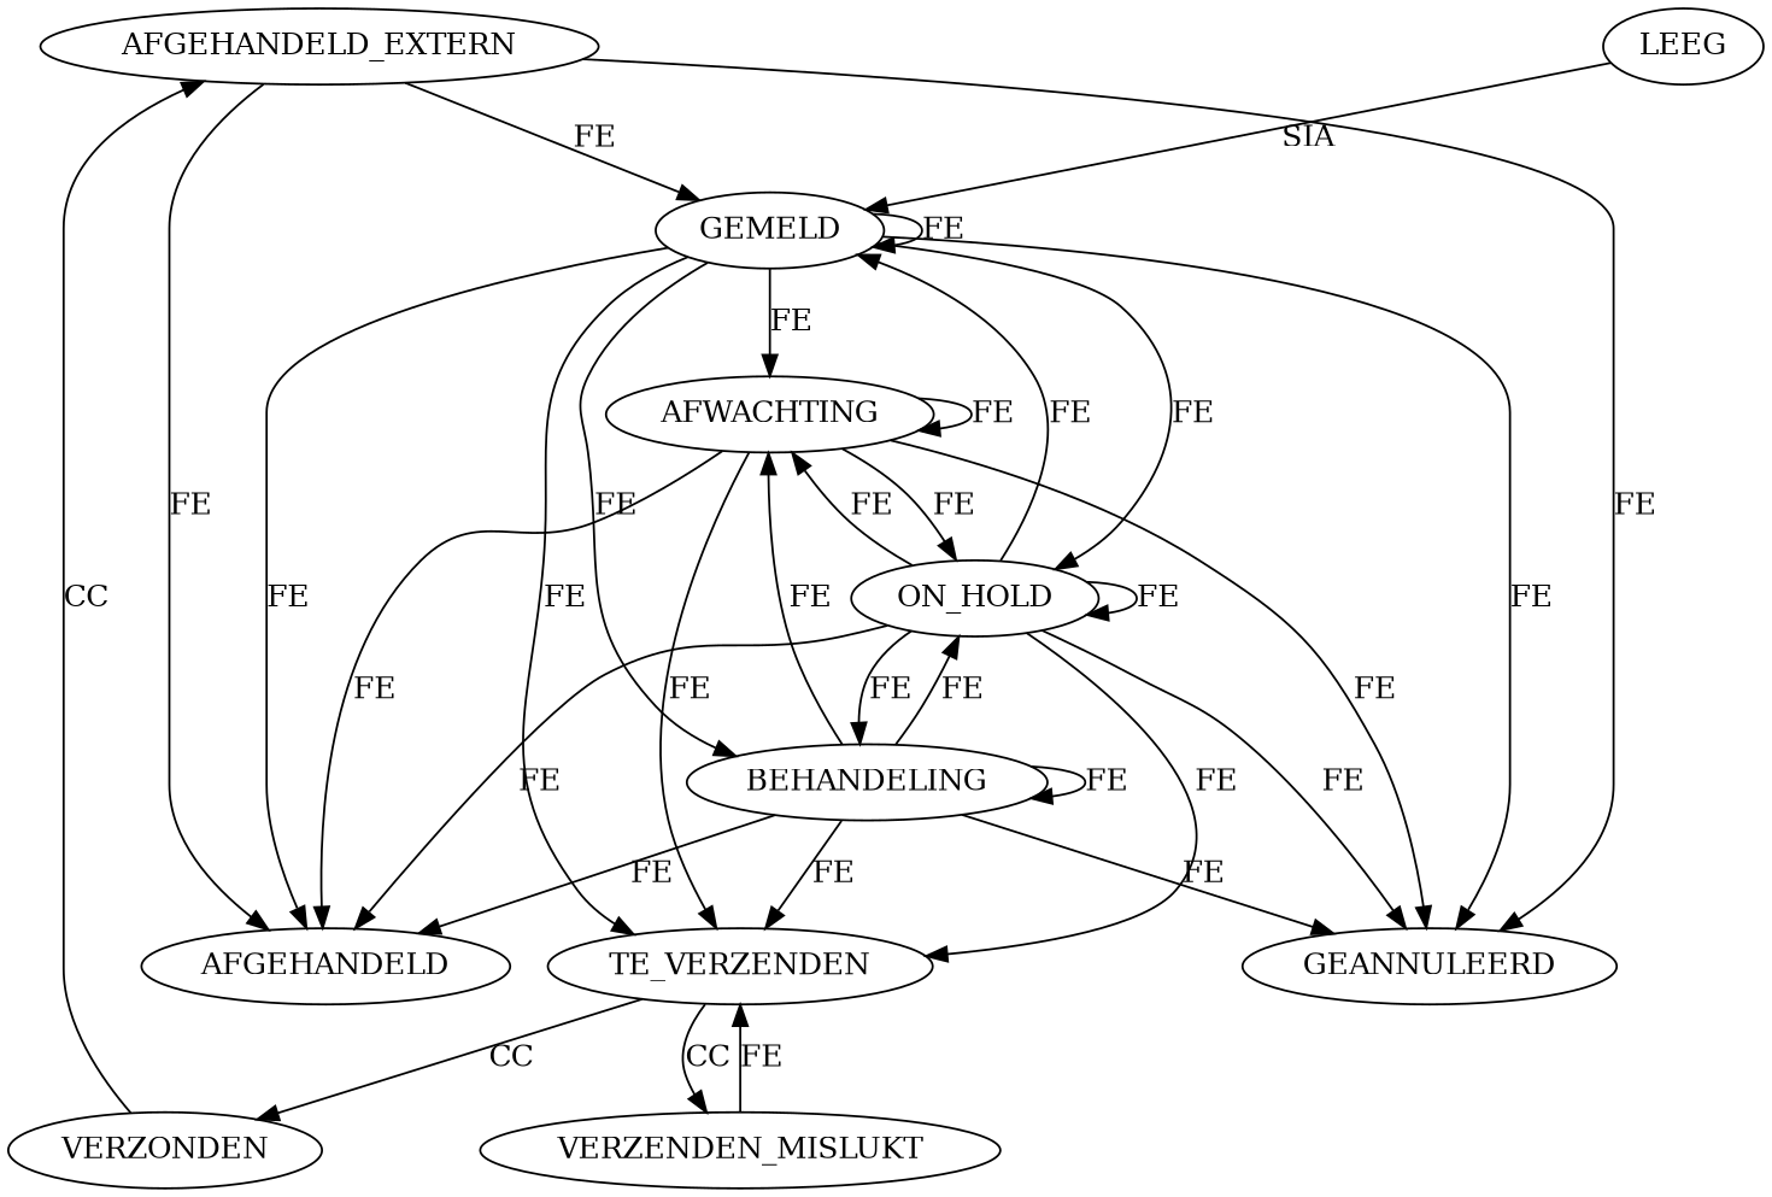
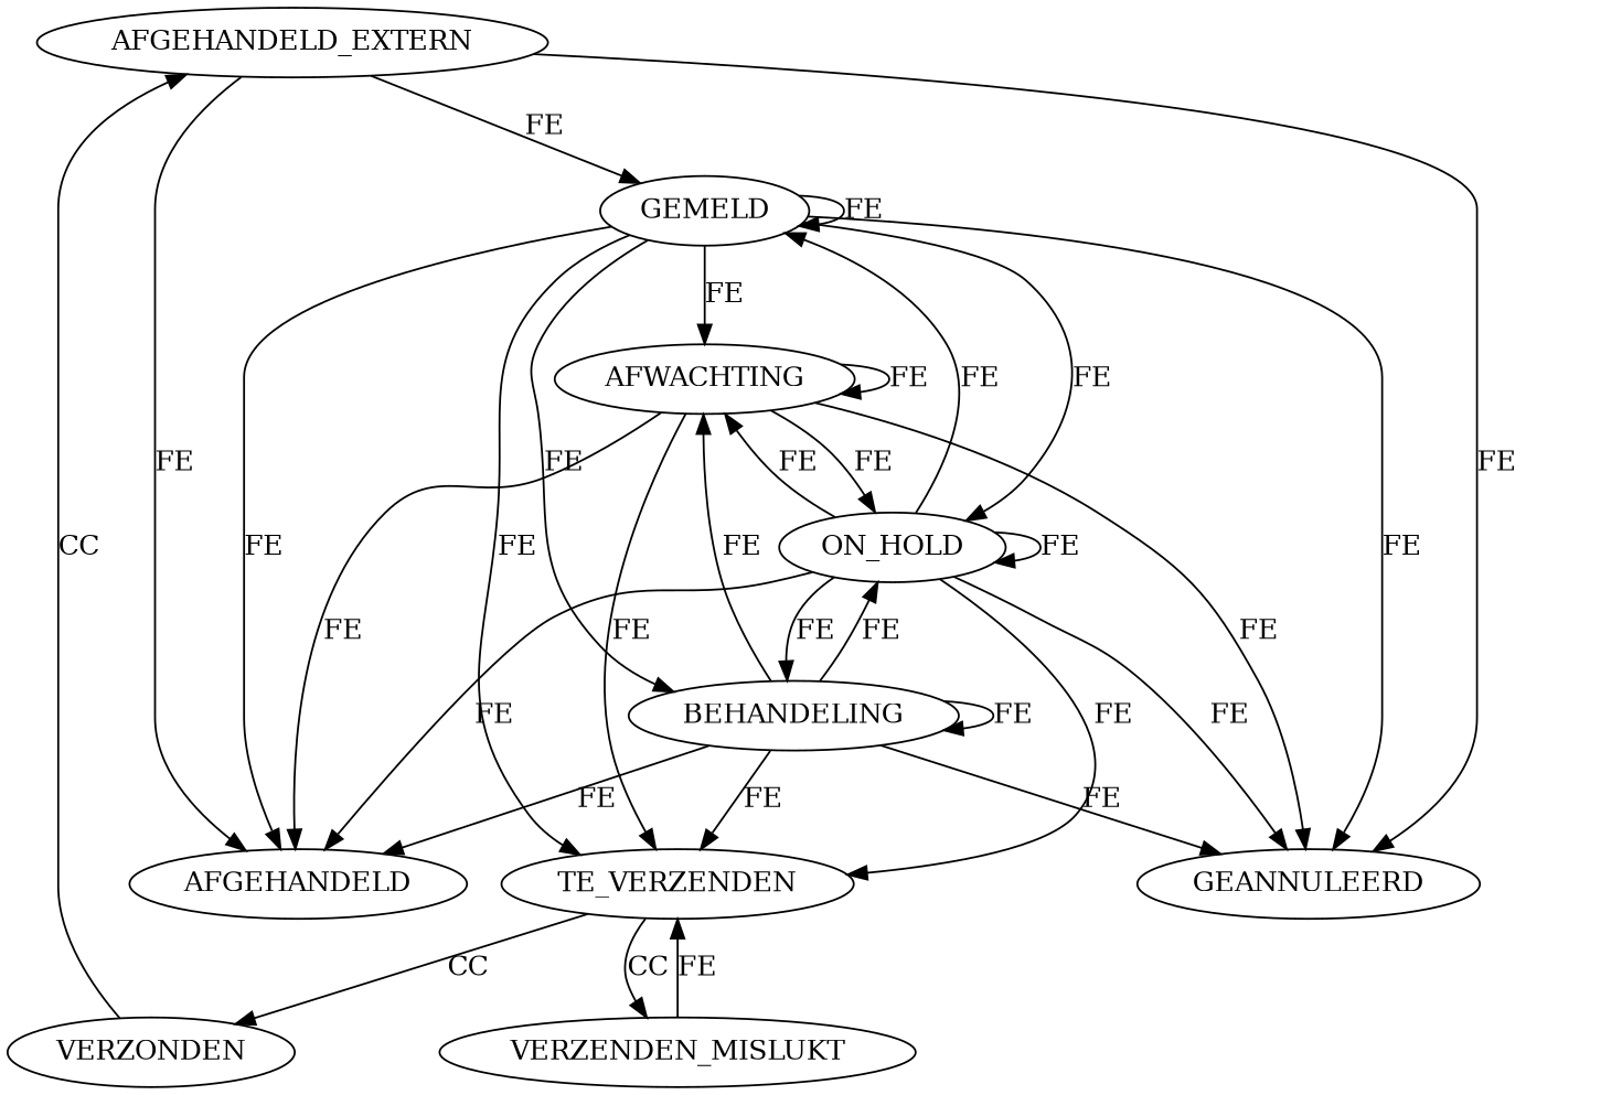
  digraph {
    AFGEHANDELD
    GEANNULEERD
    VERZONDEN
    VERZENDEN_MISLUKT
    AFGEHANDELD_EXTERN
    TE_VERZENDEN
    GEMELD
    AFWACHTING
    BEHANDELING
    ON_HOLD
-   LEEG
    subgraph sub_1 {
      rank=same
      AFGEHANDELD
      GEANNULEERD
    }
    subgraph sub_2 {
      rank=same
      VERZONDEN
      VERZENDEN_MISLUKT
    }
    VERZONDEN -> AFGEHANDELD_EXTERN [label=CC]
    VERZENDEN_MISLUKT -> TE_VERZENDEN [label=FE]
    AFGEHANDELD_EXTERN -> AFGEHANDELD [label=FE]
    AFGEHANDELD_EXTERN -> GEANNULEERD [label=FE]
    AFGEHANDELD_EXTERN -> GEMELD [label=FE]
    TE_VERZENDEN -> VERZONDEN [label=CC]
    TE_VERZENDEN -> VERZENDEN_MISLUKT [label=CC]
    GEMELD -> AFGEHANDELD [label=FE]
    GEMELD -> GEANNULEERD [label=FE]
    GEMELD -> TE_VERZENDEN [label=FE]
    GEMELD -> GEMELD [label=FE]
    GEMELD -> AFWACHTING [label=FE]
    GEMELD -> BEHANDELING [label=FE]
    GEMELD -> ON_HOLD [label=FE]
    AFWACHTING -> AFGEHANDELD [label=FE]
    AFWACHTING -> GEANNULEERD [label=FE]
    AFWACHTING -> TE_VERZENDEN [label=FE]
    AFWACHTING -> AFWACHTING [label=FE]
    AFWACHTING -> ON_HOLD [label=FE]
    BEHANDELING -> AFGEHANDELD [label=FE]
    BEHANDELING -> GEANNULEERD [label=FE]
    BEHANDELING -> TE_VERZENDEN [label=FE]
    BEHANDELING -> AFWACHTING [label=FE]
    BEHANDELING -> BEHANDELING [label=FE]
    BEHANDELING -> ON_HOLD [label=FE]
    ON_HOLD -> AFGEHANDELD [label=FE]
    ON_HOLD -> GEANNULEERD [label=FE]
    ON_HOLD -> TE_VERZENDEN [label=FE]
    ON_HOLD -> GEMELD [label=FE]
    ON_HOLD -> AFWACHTING [label=FE]
    ON_HOLD -> BEHANDELING [label=FE]
    ON_HOLD -> ON_HOLD [label=FE]
-   LEEG -> GEMELD [label=SIA]
  }
